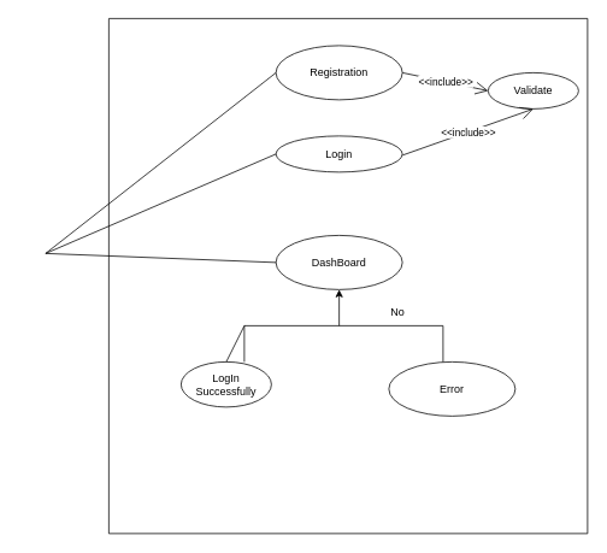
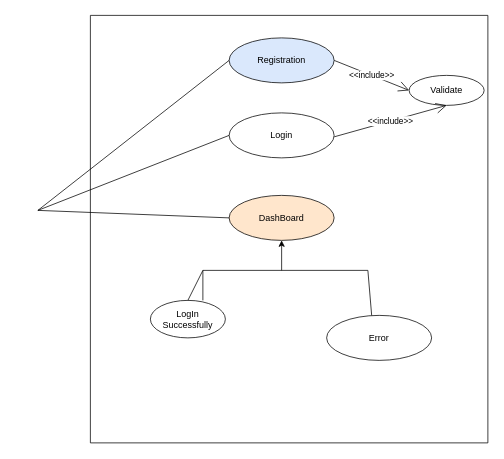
  <mxCell id="0" />
  <mxCell id="1" parent="0" />
  <mxCell id="2" value="" style="group" parent="1" vertex="1" connectable="0"><mxGeometry x="20" y="20" width="630" height="570" as="geometry" /></mxCell>
  <mxCell id="3" value="" style="swimlane;startSize=0;" parent="2" vertex="1"><mxGeometry x="100" width="530" height="570" as="geometry" /></mxCell>
- <mxCell id="4" value="Login" style="ellipse;whiteSpace=wrap;html=1;" parent="3" vertex="1"><mxGeometry x="185" y="130" width="140" height="40" as="geometry" /></mxCell>
+ <mxCell id="4" value="Login" style="ellipse;whiteSpace=wrap;html=1;" parent="3" vertex="1"><mxGeometry x="185" y="130" width="140" height="60" as="geometry" /></mxCell>
  <mxCell id="5" style="edgeStyle=orthogonalEdgeStyle;rounded=0;orthogonalLoop=1;jettySize=auto;html=1;exitX=0.5;exitY=1;exitDx=0;exitDy=0;" parent="3" source="4" target="4" edge="1"><mxGeometry relative="1" as="geometry" /></mxCell>
- <mxCell id="6" value="Validate" style="ellipse;whiteSpace=wrap;html=1;" parent="3" vertex="1"><mxGeometry x="420" y="60" width="100" height="40" as="geometry" /></mxCell>
+ <mxCell id="6" value="Validate" style="ellipse;whiteSpace=wrap;html=1;" parent="3" vertex="1"><mxGeometry x="425" y="80" width="100" height="40" as="geometry" /></mxCell>
  <mxCell id="7" value="LogIn Successfully" style="ellipse;whiteSpace=wrap;html=1;" parent="3" vertex="1"><mxGeometry x="80" y="380" width="100" height="50" as="geometry" /></mxCell>
- <mxCell id="8" value="DashBoard" style="ellipse;whiteSpace=wrap;html=1;" parent="3" vertex="1"><mxGeometry x="185" y="240" width="140" height="60" as="geometry" /></mxCell>
- <mxCell id="9" value="Error" style="ellipse;whiteSpace=wrap;html=1;" parent="3" vertex="1"><mxGeometry x="310" y="380" width="140" height="60" as="geometry" /></mxCell>
+ <mxCell id="8" value="DashBoard" style="ellipse;whiteSpace=wrap;html=1;fillColor=#ffe6cc;" parent="3" vertex="1"><mxGeometry x="185" y="240" width="140" height="60" as="geometry" /></mxCell>
+ <mxCell id="9" value="Error" style="ellipse;whiteSpace=wrap;html=1;" parent="3" vertex="1"><mxGeometry x="315" y="400" width="140" height="60" as="geometry" /></mxCell>
  <mxCell id="10" value="" style="endArrow=none;html=1;rounded=0;" parent="3" edge="1"><mxGeometry width="50" height="50" relative="1" as="geometry"><mxPoint x="150" y="340" as="sourcePoint" /><mxPoint x="370" y="340" as="targetPoint" /></mxGeometry></mxCell>
  <mxCell id="11" value="" style="endArrow=classic;html=1;rounded=0;" parent="3" edge="1"><mxGeometry width="50" height="50" relative="1" as="geometry"><mxPoint x="255" y="340" as="sourcePoint" /><mxPoint x="255" y="300" as="targetPoint" /></mxGeometry></mxCell>
  <mxCell id="12" value="" style="endArrow=none;html=1;rounded=0;exitX=0.429;exitY=0;exitDx=0;exitDy=0;exitPerimeter=0;" parent="3" source="9" edge="1"><mxGeometry width="50" height="50" relative="1" as="geometry"><mxPoint x="320" y="330" as="sourcePoint" /><mxPoint x="370" y="340" as="targetPoint" /></mxGeometry></mxCell>
- <mxCell id="13" value="No" style="text;html=1;align=center;verticalAlign=middle;whiteSpace=wrap;rounded=0;" parent="3" vertex="1"><mxGeometry x="290" y="310" width="60" height="30" as="geometry" /></mxCell>
  <mxCell id="14" value="&amp;lt;&amp;lt;include&amp;gt;&amp;gt;" style="endArrow=open;endSize=12;dashed=0;html=1;rounded=0;exitX=1.001;exitY=0.532;exitDx=0;exitDy=0;exitPerimeter=0;entryX=0.5;entryY=1;entryDx=0;entryDy=0;" parent="3" source="4" target="6" edge="1"><mxGeometry width="160" relative="1" as="geometry"><mxPoint x="360" y="100" as="sourcePoint" /><mxPoint x="520" y="100" as="targetPoint" /></mxGeometry></mxCell>
  <mxCell id="15" value="&amp;lt;&amp;lt;include&amp;gt;&amp;gt;" style="endArrow=open;endSize=12;dashed=0;html=1;rounded=0;exitX=1;exitY=0.5;exitDx=0;exitDy=0;entryX=0;entryY=0.5;entryDx=0;entryDy=0;" parent="3" source="16" target="6" edge="1"><mxGeometry width="160" relative="1" as="geometry"><mxPoint x="335" y="102" as="sourcePoint" /><mxPoint x="390" y="138" as="targetPoint" /></mxGeometry></mxCell>
- <mxCell id="16" value="Registration" style="ellipse;whiteSpace=wrap;html=1;" parent="3" vertex="1"><mxGeometry x="185" y="30" width="140" height="60" as="geometry" /></mxCell>
+ <mxCell id="16" value="Registration" style="ellipse;whiteSpace=wrap;html=1;fillColor=#dae8fc;" parent="3" vertex="1"><mxGeometry x="185" y="30" width="140" height="60" as="geometry" /></mxCell>
  <mxCell id="17" value="" style="endArrow=none;html=1;rounded=0;entryX=0;entryY=0.5;entryDx=0;entryDy=0;" parent="3" target="16" edge="1"><mxGeometry width="50" height="50" relative="1" as="geometry"><mxPoint x="-70" y="260" as="sourcePoint" /><mxPoint x="195" y="60" as="targetPoint" /></mxGeometry></mxCell>
  <mxCell id="18" value="" style="endArrow=none;html=1;rounded=0;entryX=0;entryY=0.5;entryDx=0;entryDy=0;" parent="2" target="4" edge="1"><mxGeometry width="50" height="50" relative="1" as="geometry"><mxPoint x="30" y="260" as="sourcePoint" /><mxPoint x="80" y="210" as="targetPoint" /></mxGeometry></mxCell>
  <mxCell id="19" value="" style="endArrow=none;html=1;rounded=0;entryX=0;entryY=0.5;entryDx=0;entryDy=0;" parent="2" target="8" edge="1"><mxGeometry width="50" height="50" relative="1" as="geometry"><mxPoint x="30" y="260" as="sourcePoint" /><mxPoint x="295" y="150" as="targetPoint" /></mxGeometry></mxCell>
  <mxCell id="20" value="" style="endArrow=none;html=1;rounded=0;exitX=0.5;exitY=0;exitDx=0;exitDy=0;" parent="2" source="7" edge="1"><mxGeometry width="50" height="50" relative="1" as="geometry"><mxPoint x="250" y="390" as="sourcePoint" /><mxPoint x="250" y="380" as="targetPoint" /><Array as="points"><mxPoint x="250" y="340" /></Array></mxGeometry></mxCell>
